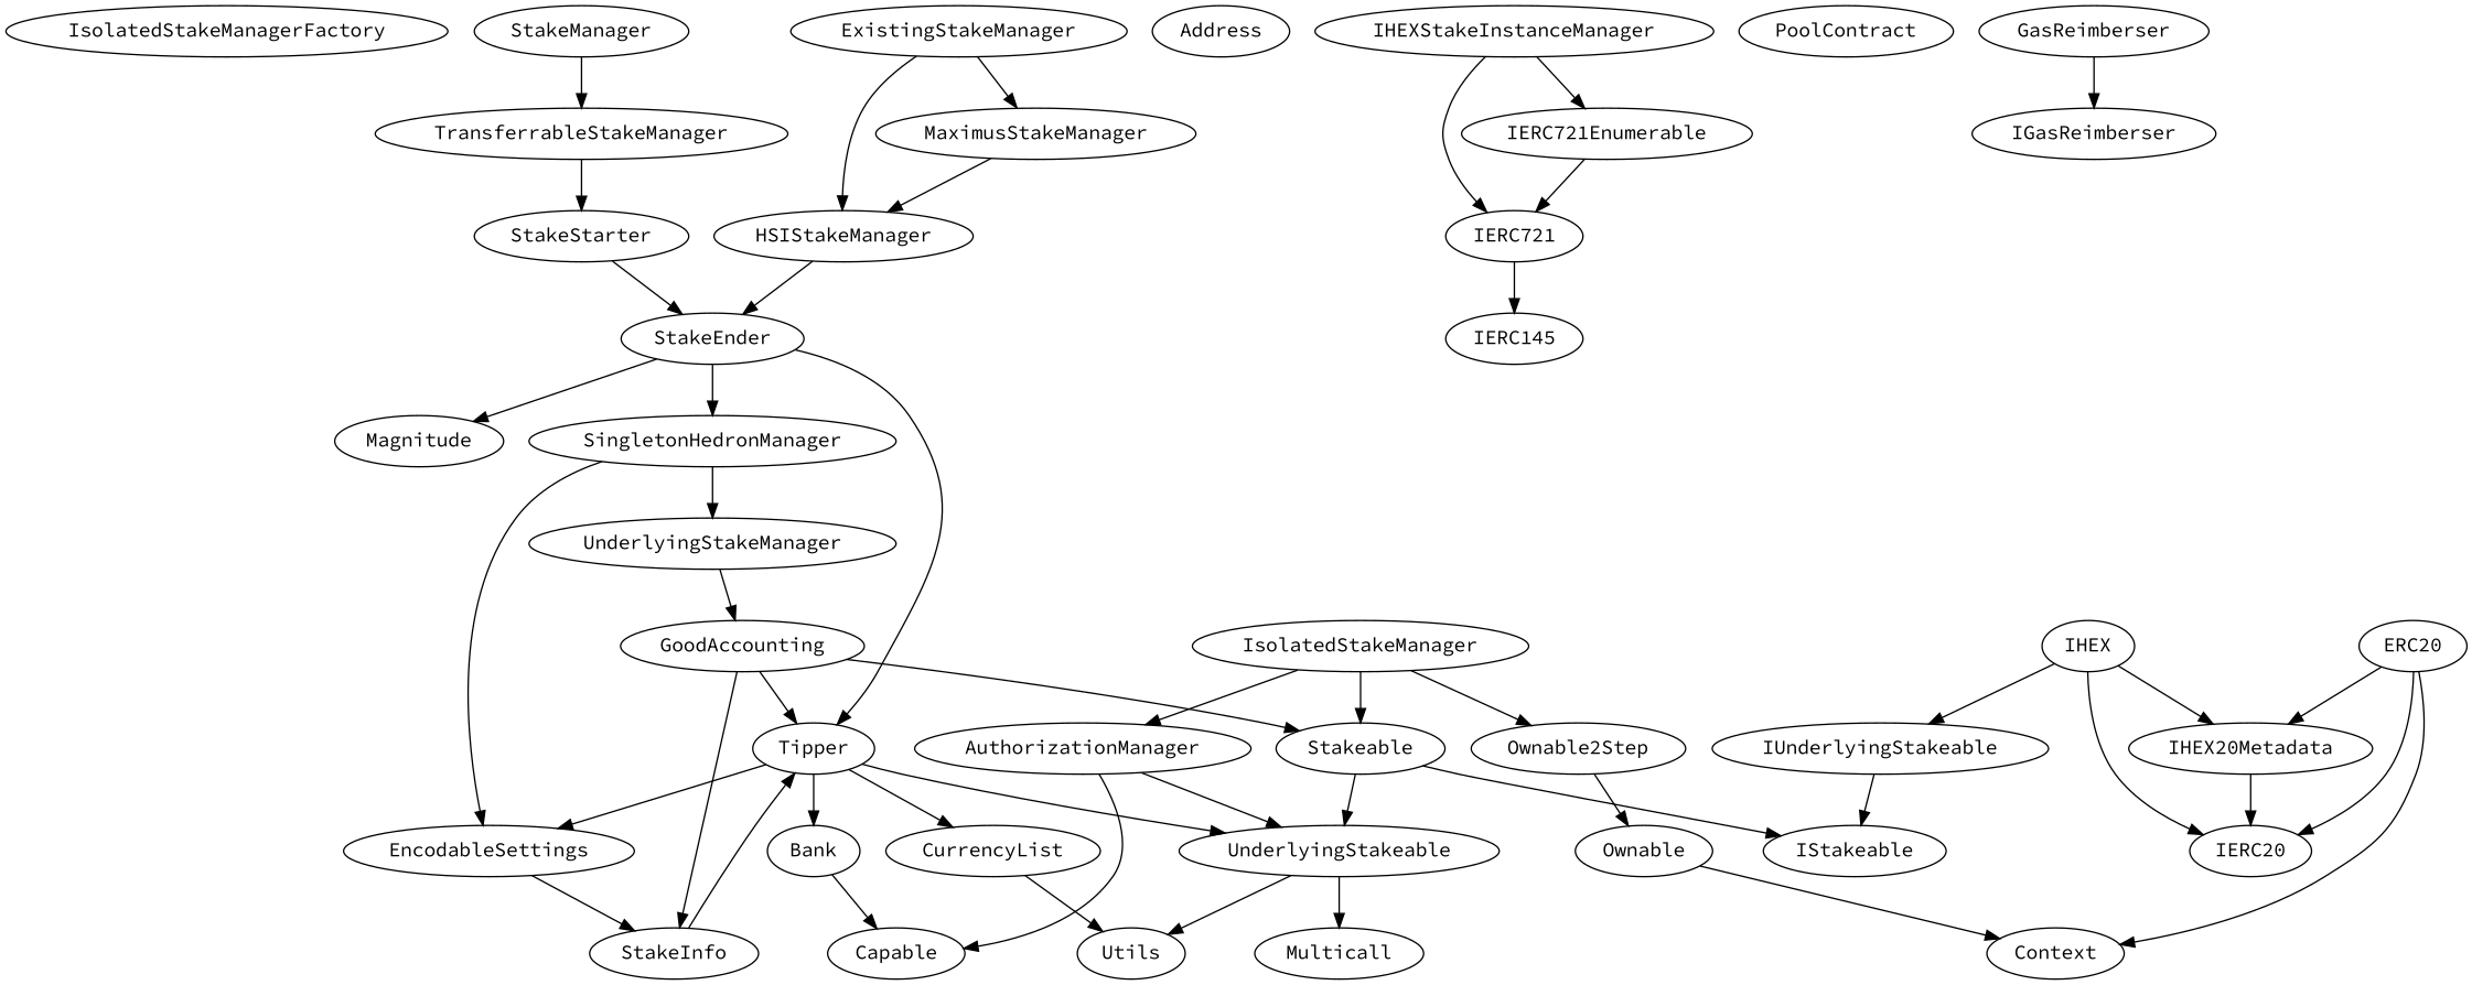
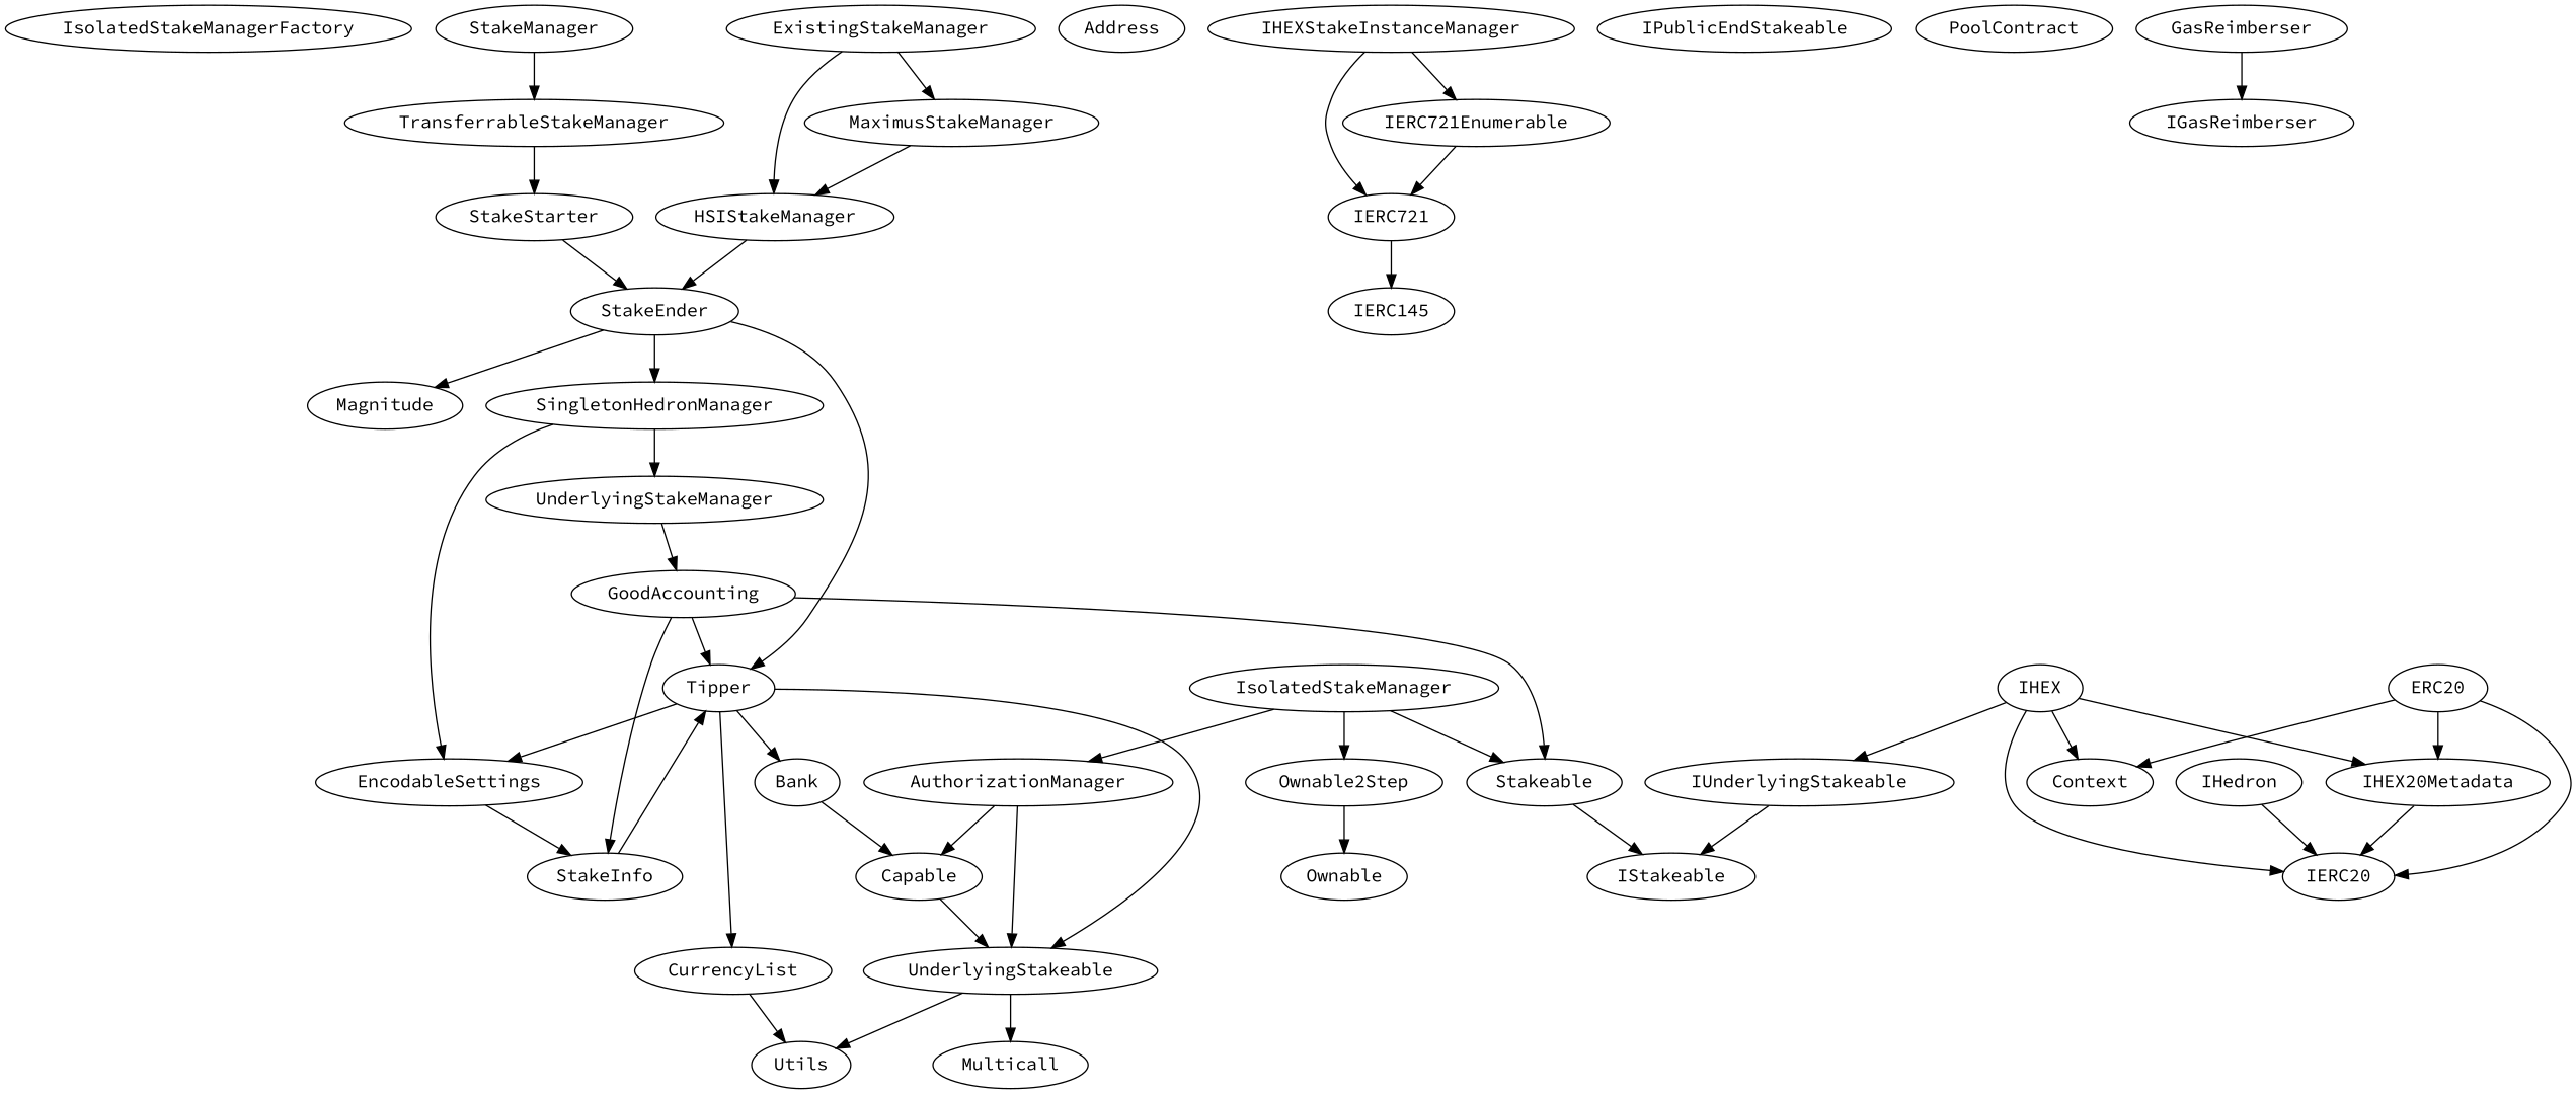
  digraph {
    fontname="Source Code Pro"
    node [fontname="Source Code Pro"]
    edge [fontname="Source Code Pro"]
    IsolatedStakeManagerFactory
    StakeManager
    TransferrableStakeManager
    StakeStarter
    StakeEnder
    Magnitude
    Tipper
    SingletonHedronManager
    Bank
    UnderlyingStakeable
    CurrencyList
    EncodableSettings
    UnderlyingStakeManager
    Capable
    Multicall
    Utils
    StakeInfo
    GoodAccounting
+   IHedron
    IERC20
    IHEX
    n22 [label=IHEX20Metadata]
    IUnderlyingStakeable
    IStakeable
    Address
    ERC20
    Context
    Stakeable
    ExistingStakeManager
    HSIStakeManager
    MaximusStakeManager
    n32 [label=IERC145]
    IERC721
    IHEXStakeInstanceManager
    IERC721Enumerable
+   IPublicEndStakeable
    PoolContract
    GasReimberser
    IGasReimberser
    IsolatedStakeManager
    Ownable2Step
    AuthorizationManager
    Ownable
    StakeManager -> TransferrableStakeManager
    TransferrableStakeManager -> StakeStarter
    StakeStarter -> StakeEnder
    StakeEnder -> Magnitude
    StakeEnder -> Tipper
    StakeEnder -> SingletonHedronManager
    Tipper -> Bank
    Tipper -> UnderlyingStakeable
    Tipper -> CurrencyList
    Tipper -> EncodableSettings
    SingletonHedronManager -> EncodableSettings
    SingletonHedronManager -> UnderlyingStakeManager
    Bank -> Capable
    UnderlyingStakeable -> Multicall
    UnderlyingStakeable -> Utils
    CurrencyList -> Utils
    EncodableSettings -> StakeInfo
    UnderlyingStakeManager -> GoodAccounting
    StakeInfo -> Tipper
    GoodAccounting -> Tipper
    GoodAccounting -> StakeInfo
    GoodAccounting -> Stakeable
+   IHedron -> IERC20
    IHEX -> IERC20
    IHEX -> n22
    IHEX -> IUnderlyingStakeable
    n22 -> IERC20
    IUnderlyingStakeable -> IStakeable
    ERC20 -> IERC20
    ERC20 -> n22
    ERC20 -> Context
-   Stakeable -> UnderlyingStakeable
+   Capable -> UnderlyingStakeable
    Stakeable -> IStakeable
    ExistingStakeManager -> HSIStakeManager
    ExistingStakeManager -> MaximusStakeManager
    HSIStakeManager -> StakeEnder
    MaximusStakeManager -> HSIStakeManager
    IERC721 -> n32
    IHEXStakeInstanceManager -> IERC721
    IHEXStakeInstanceManager -> IERC721Enumerable
    IERC721Enumerable -> IERC721
    GasReimberser -> IGasReimberser
    IsolatedStakeManager -> Stakeable
    IsolatedStakeManager -> Ownable2Step
    IsolatedStakeManager -> AuthorizationManager
    Ownable2Step -> Ownable
    AuthorizationManager -> UnderlyingStakeable
    AuthorizationManager -> Capable
-   Ownable -> Context
+   IHEX -> Context
  }
